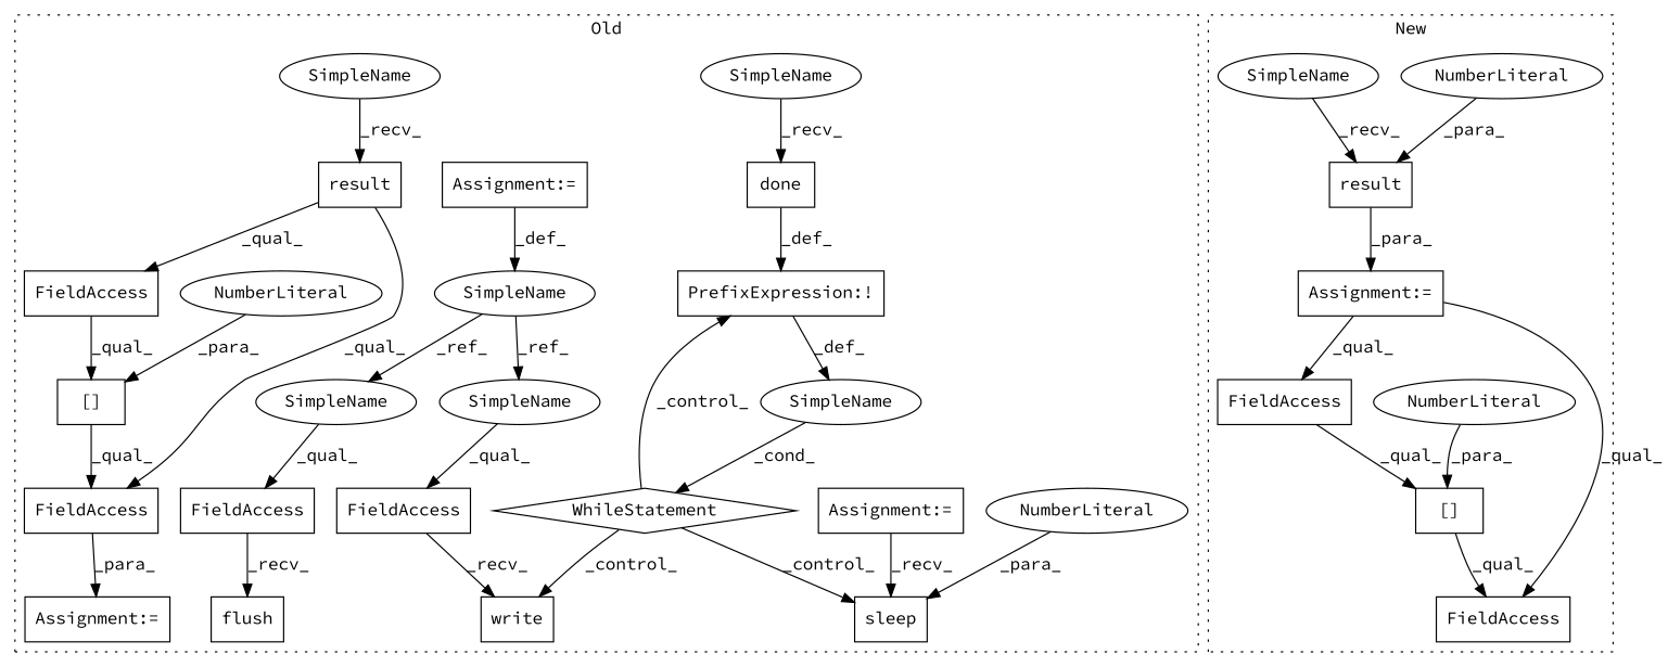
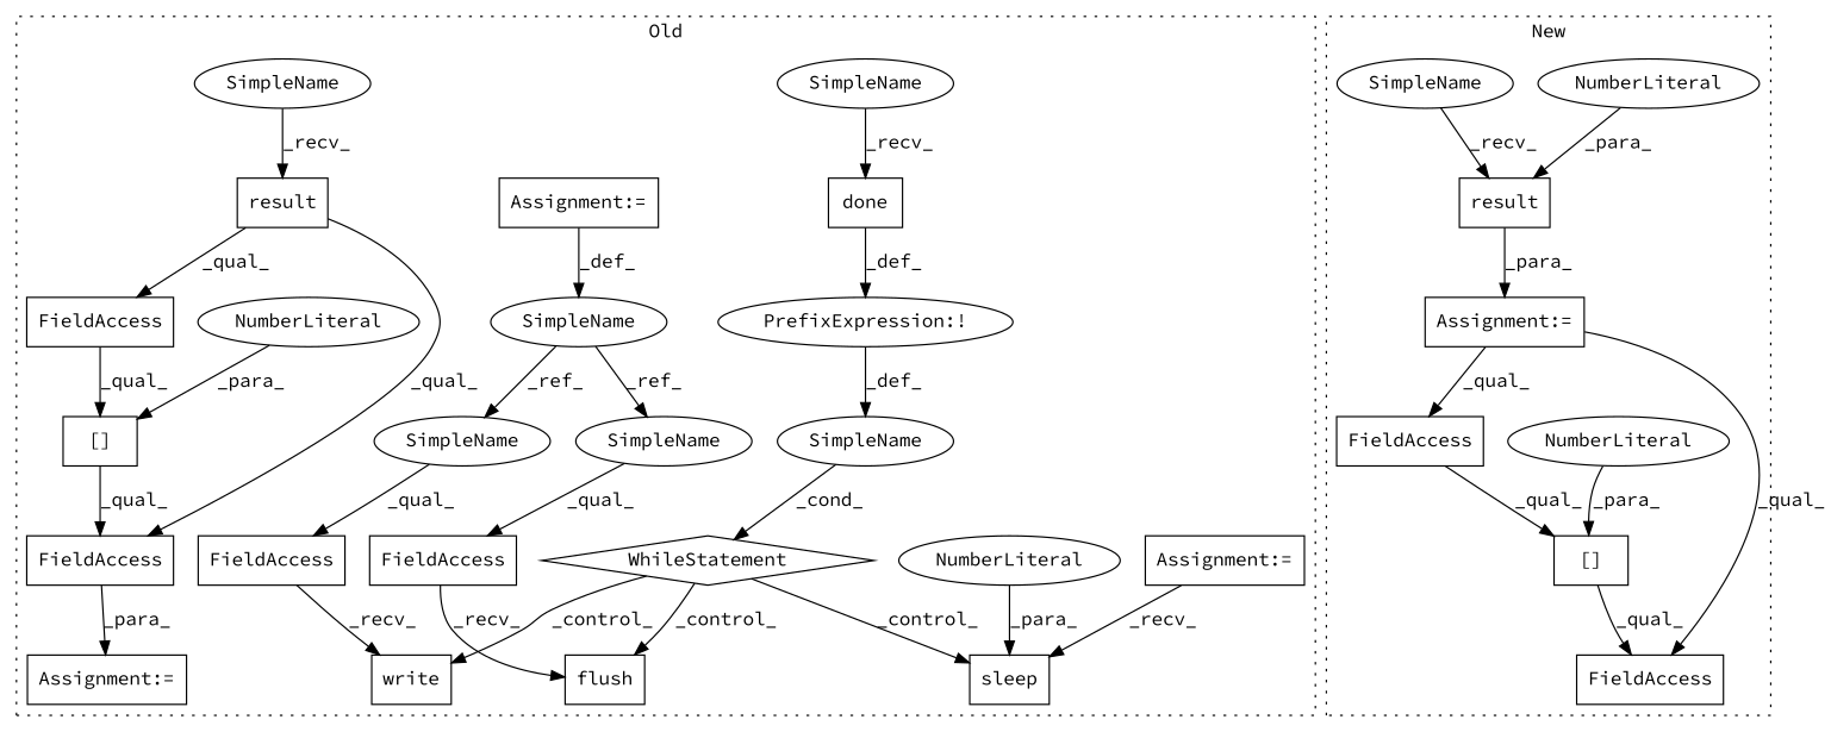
  digraph {
    fontname="Source Code Pro"
    node [a=42 fontname="Source Code Pro" l=1 s=852 shape=box]
    edge [fontname="Source Code Pro"]
    n1 [a=32 l=8 label=result s=862]
    n2 [a=22 l=37 label=FieldAccess]
    n3 [a=32 l=6 label=done s=712]
    n4 [a=32 l="6,1" label=sleep s="788,796"]
    n5 [label=SimpleName shape=ellipse l="" s=""]
    n6 [a=61 l="7,2" label=WhileStatement s="694,718" shape=diamond]
-   n7 [a=38 label="PrefixExpression:!" s=701]
+   n7 [a=38 label="PrefixExpression:!" s=701 shape=ellipse]
    n8 [a=34 l=2 label=NumberLiteral s=794 shape=ellipse]
    n9 [a=32 l=7 label=flush s=768]
    n10 [a=22 l=10 label=FieldAccess s=757]
    n11 [a=32 l="6,1" label=write s="739,748"]
    n12 [a=22 l=10 label=FieldAccess s=728]
    n13 [a=7 l=4 label="Assignment:=" s=305]
    n14 [l=3 label=SimpleName s=394 shape=ellipse]
    n15 [a=7 l=3 label="Assignment:=" s=394]
    n16 [a=2 l="38,1" label="[]" s="852,891"]
    n17 [a=34 label=NumberLiteral s=890 shape=ellipse]
    n18 [a=22 l=57 label=FieldAccess]
    n19 [a=7 label="Assignment:=" s=851]
    n20 [l=9 label=SimpleName s=702 shape=ellipse]
    n21 [l=9 label=SimpleName shape=ellipse]
    n22 [l=3 label=SimpleName s=728 shape=ellipse]
    n23 [l=3 label=SimpleName s=757 shape=ellipse]
    n24 [a=32 l="7,1" label=result s="580,589"]
    n25 [a=7 label="Assignment:=" s=569]
    n26 [a=22 l=25 label=FieldAccess s=717]
    n27 [a=34 l=2 label=NumberLiteral s=587 shape=ellipse]
    n28 [a=2 l="26,1" label="[]" s="717,744"]
    n29 [a=34 label=NumberLiteral s=743 shape=ellipse]
    n30 [a=22 l=45 label=FieldAccess s=717]
    n31 [l=9 label=SimpleName s=570 shape=ellipse]
    subgraph cluster_1 {
      label=Old
      style=dotted
      n1
      n2
      n3
      n4
      n5
      n6
      n7
      n8
      n9
      n10
      n11
      n12
      n13
      n14
      n15
      n16
      n17
      n18
      n19
      n20
      n21
      n22
      n23
    }
    subgraph cluster_2 {
      label=New
      style=dotted
      n24
      n25
      n26
      n27
      n28
      n29
      n30
      n31
    }
    n1 -> n2 [label=_qual_]
    n1 -> n18 [label=_qual_]
    n2 -> n16 [label=_qual_]
    n3 -> n7 [label=_def_]
    n5 -> n6 [label=_cond_]
    n6 -> n4 [label=_control_]
-   n6 -> n7 [label=_control_]
+   n6 -> n9 [label=_control_]
    n6 -> n11 [label=_control_]
    n7 -> n5 [label=_def_]
    n8 -> n4 [label=_para_]
    n10 -> n9 [label=_recv_]
    n12 -> n11 [label=_recv_]
    n13 -> n4 [label=_recv_]
    n14 -> n22 [label=_ref_]
    n14 -> n23 [label=_ref_]
    n15 -> n14 [label=_def_]
    n16 -> n18 [label=_qual_]
    n17 -> n16 [label=_para_]
    n18 -> n19 [label=_para_]
    n20 -> n3 [label=_recv_]
    n21 -> n1 [label=_recv_]
    n22 -> n12 [label=_qual_]
    n23 -> n10 [label=_qual_]
    n24 -> n25 [label=_para_]
    n25 -> n26 [label=_qual_]
    n25 -> n30 [label=_qual_]
    n26 -> n28 [label=_qual_]
    n27 -> n24 [label=_para_]
    n28 -> n30 [label=_qual_]
    n29 -> n28 [label=_para_]
    n31 -> n24 [label=_recv_]
  }
